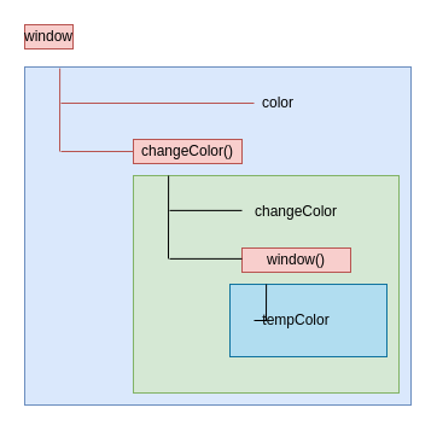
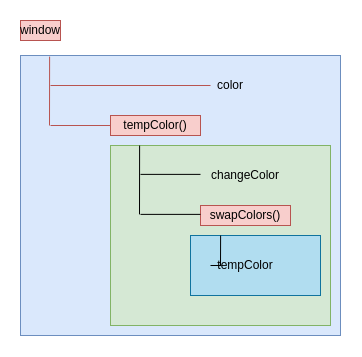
  <mxCell id="0" />
  <mxCell id="1" parent="0" />
  <mxCell id="2" value="" style="rounded=0;whiteSpace=wrap;html=1;fillColor=#dae8fc;strokeColor=#6c8ebf;" vertex="1" parent="1"><mxGeometry x="20" y="55" width="320" height="280" as="geometry" /></mxCell>
  <mxCell id="3" value="" style="rounded=0;whiteSpace=wrap;html=1;fillColor=#d5e8d4;strokeColor=#82b366;" vertex="1" parent="1"><mxGeometry x="110" y="145" width="220" height="180" as="geometry" /></mxCell>
  <mxCell id="4" value="" style="rounded=0;whiteSpace=wrap;html=1;fillColor=#b1ddf0;strokeColor=#10739e;" vertex="1" parent="1"><mxGeometry x="190" y="235" width="130" height="60" as="geometry" /></mxCell>
  <mxCell id="5" value="window" style="text;html=1;strokeColor=#b85450;fillColor=#f8cecc;align=center;verticalAlign=middle;whiteSpace=wrap;rounded=0;" vertex="1" parent="1"><mxGeometry x="20" y="20" width="40" height="20" as="geometry" /></mxCell>
  <mxCell id="6" value="color" style="text;html=1;strokeColor=none;fillColor=none;align=center;verticalAlign=middle;whiteSpace=wrap;rounded=0;" vertex="1" parent="1"><mxGeometry x="210" y="75" width="40" height="20" as="geometry" /></mxCell>
- <mxCell id="7" value="changeColor()" style="text;html=1;strokeColor=#b85450;fillColor=#f8cecc;align=center;verticalAlign=middle;whiteSpace=wrap;rounded=0;" vertex="1" parent="1"><mxGeometry x="110" y="115" width="90" height="20" as="geometry" /></mxCell>
+ <mxCell id="7" value="tempColor()" style="text;html=1;strokeColor=#b85450;fillColor=#f8cecc;align=center;verticalAlign=middle;whiteSpace=wrap;rounded=0;" vertex="1" parent="1"><mxGeometry x="110" y="115" width="90" height="20" as="geometry" /></mxCell>
  <mxCell id="8" value="changeColor" style="text;html=1;strokeColor=none;fillColor=none;align=center;verticalAlign=middle;whiteSpace=wrap;rounded=0;" vertex="1" parent="1"><mxGeometry x="200" y="165" width="90" height="20" as="geometry" /></mxCell>
- <mxCell id="9" value="window()" style="text;html=1;strokeColor=#b85450;fillColor=#f8cecc;align=center;verticalAlign=middle;whiteSpace=wrap;rounded=0;" vertex="1" parent="1"><mxGeometry x="200" y="205" width="90" height="20" as="geometry" /></mxCell>
+ <mxCell id="9" value="swapColors()" style="text;html=1;strokeColor=#b85450;fillColor=#f8cecc;align=center;verticalAlign=middle;whiteSpace=wrap;rounded=0;" vertex="1" parent="1"><mxGeometry x="200" y="205" width="90" height="20" as="geometry" /></mxCell>
  <mxCell id="10" value="tempColor" style="text;html=1;strokeColor=none;fillColor=none;align=center;verticalAlign=middle;whiteSpace=wrap;rounded=0;" vertex="1" parent="1"><mxGeometry x="210" y="255" width="70" height="20" as="geometry" /></mxCell>
  <mxCell id="11" value="" style="endArrow=none;html=1;entryX=0.091;entryY=0.004;entryDx=0;entryDy=0;entryPerimeter=0;fillColor=#f8cecc;strokeColor=#b85450;" edge="1" parent="1" target="2"><mxGeometry width="50" height="50" relative="1" as="geometry"><mxPoint x="49" y="125" as="sourcePoint" /><mxPoint x="80" y="75" as="targetPoint" /></mxGeometry></mxCell>
  <mxCell id="12" value="" style="endArrow=none;html=1;entryX=0;entryY=0.5;entryDx=0;entryDy=0;fillColor=#f8cecc;strokeColor=#b85450;" edge="1" parent="1" target="6"><mxGeometry width="50" height="50" relative="1" as="geometry"><mxPoint x="50" y="85" as="sourcePoint" /><mxPoint x="270" y="-5" as="targetPoint" /></mxGeometry></mxCell>
  <mxCell id="13" value="" style="endArrow=none;html=1;fillColor=#f8cecc;strokeColor=#b85450;" edge="1" parent="1" target="7"><mxGeometry width="50" height="50" relative="1" as="geometry"><mxPoint x="50" y="125" as="sourcePoint" /><mxPoint x="230" y="-15" as="targetPoint" /></mxGeometry></mxCell>
  <mxCell id="14" value="" style="endArrow=none;html=1;entryX=0.091;entryY=0.004;entryDx=0;entryDy=0;entryPerimeter=0;" edge="1" parent="1"><mxGeometry width="50" height="50" relative="1" as="geometry"><mxPoint x="139" y="213.88" as="sourcePoint" /><mxPoint x="139.12" y="145" as="targetPoint" /></mxGeometry></mxCell>
  <mxCell id="15" value="" style="endArrow=none;html=1;entryX=0;entryY=0.5;entryDx=0;entryDy=0;" edge="1" parent="1"><mxGeometry width="50" height="50" relative="1" as="geometry"><mxPoint x="140" y="173.88" as="sourcePoint" /><mxPoint x="200" y="173.88" as="targetPoint" /></mxGeometry></mxCell>
  <mxCell id="16" value="" style="endArrow=none;html=1;" edge="1" parent="1"><mxGeometry width="50" height="50" relative="1" as="geometry"><mxPoint x="140" y="213.88" as="sourcePoint" /><mxPoint x="200" y="213.88" as="targetPoint" /></mxGeometry></mxCell>
  <mxCell id="17" value="" style="endArrow=none;html=1;entryX=0.091;entryY=0.004;entryDx=0;entryDy=0;entryPerimeter=0;" edge="1" parent="1"><mxGeometry width="50" height="50" relative="1" as="geometry"><mxPoint x="220" y="265" as="sourcePoint" /><mxPoint x="220.12" y="235" as="targetPoint" /></mxGeometry></mxCell>
  <mxCell id="18" value="" style="endArrow=none;html=1;entryX=0;entryY=0.5;entryDx=0;entryDy=0;" edge="1" parent="1" target="10"><mxGeometry width="50" height="50" relative="1" as="geometry"><mxPoint x="221" y="265" as="sourcePoint" /><mxPoint x="281" y="273.88" as="targetPoint" /></mxGeometry></mxCell>
